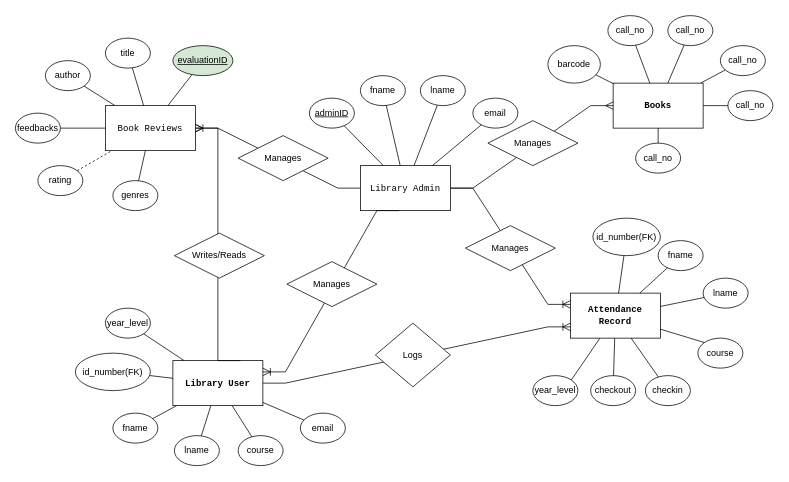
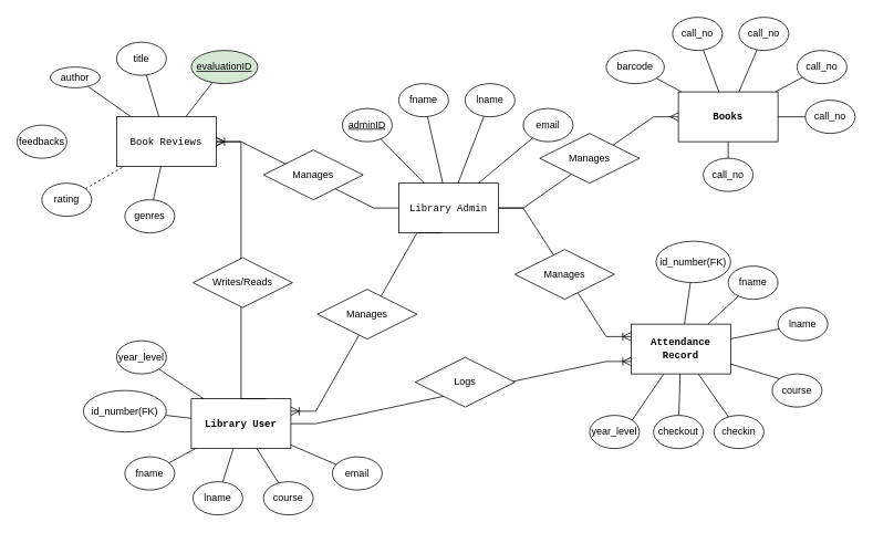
  <mxCell id="0" />
  <mxCell id="1" parent="0" />
- <mxCell id="2" value="barcode" style="ellipse;whiteSpace=wrap;html=1;" parent="1" vertex="1"><mxGeometry x="730" y="60" width="70" height="50" as="geometry" /></mxCell>
+ <mxCell id="2" value="barcode" style="ellipse;whiteSpace=wrap;html=1;" parent="1" vertex="1"><mxGeometry x="730" y="60" width="70" height="40" as="geometry" /></mxCell>
  <mxCell id="3" value="call_no" style="ellipse;whiteSpace=wrap;html=1;" parent="1" vertex="1"><mxGeometry x="810" y="20" width="60" height="40" as="geometry" /></mxCell>
  <mxCell id="4" value="call_no" style="ellipse;whiteSpace=wrap;html=1;" parent="1" vertex="1"><mxGeometry x="890" y="20" width="60" height="40" as="geometry" /></mxCell>
  <mxCell id="5" value="call_no" style="ellipse;whiteSpace=wrap;html=1;" parent="1" vertex="1"><mxGeometry x="960" y="60" width="60" height="40" as="geometry" /></mxCell>
  <mxCell id="6" value="call_no" style="ellipse;whiteSpace=wrap;html=1;" parent="1" vertex="1"><mxGeometry x="970" y="120" width="60" height="40" as="geometry" /></mxCell>
  <mxCell id="7" value="" style="endArrow=none;html=1;rounded=0;" parent="1" source="2" target="15" edge="1"><mxGeometry width="50" height="50" relative="1" as="geometry"><mxPoint x="840" y="180" as="sourcePoint" /><mxPoint x="890" y="130" as="targetPoint" /></mxGeometry></mxCell>
  <mxCell id="8" value="" style="endArrow=none;html=1;rounded=0;" parent="1" source="3" target="15" edge="1"><mxGeometry width="50" height="50" relative="1" as="geometry"><mxPoint x="803" y="103" as="sourcePoint" /><mxPoint x="834" y="120" as="targetPoint" /></mxGeometry></mxCell>
  <mxCell id="9" value="" style="endArrow=none;html=1;rounded=0;" parent="1" source="4" target="15" edge="1"><mxGeometry width="50" height="50" relative="1" as="geometry"><mxPoint x="857" y="69" as="sourcePoint" /><mxPoint x="876" y="120" as="targetPoint" /></mxGeometry></mxCell>
  <mxCell id="10" value="" style="endArrow=none;html=1;rounded=0;" parent="1" source="15" target="5" edge="1"><mxGeometry width="50" height="50" relative="1" as="geometry"><mxPoint x="922" y="69" as="sourcePoint" /><mxPoint x="900" y="120" as="targetPoint" /></mxGeometry></mxCell>
  <mxCell id="11" value="" style="endArrow=none;html=1;rounded=0;" parent="1" source="15" target="6" edge="1"><mxGeometry width="50" height="50" relative="1" as="geometry"><mxPoint x="944" y="120" as="sourcePoint" /><mxPoint x="977" y="102" as="targetPoint" /></mxGeometry></mxCell>
  <mxCell id="12" value="lname" style="ellipse;whiteSpace=wrap;html=1;" parent="1" vertex="1"><mxGeometry x="937" y="370" width="60" height="40" as="geometry" /></mxCell>
  <mxCell id="13" value="course" style="ellipse;whiteSpace=wrap;html=1;" parent="1" vertex="1"><mxGeometry x="930" y="450" width="60" height="40" as="geometry" /></mxCell>
  <mxCell id="14" value="&lt;b&gt;&lt;font face=&quot;Courier New&quot;&gt;Attendance Record&lt;/font&gt;&lt;/b&gt;" style="rounded=0;whiteSpace=wrap;html=1;container=0;" parent="1" vertex="1"><mxGeometry x="760" y="390" width="120" height="60" as="geometry" /></mxCell>
  <mxCell id="15" value="&lt;font face=&quot;Courier New&quot;&gt;&lt;b&gt;Books&lt;/b&gt;&lt;/font&gt;" style="rounded=0;whiteSpace=wrap;html=1;container=0;" parent="1" vertex="1"><mxGeometry x="817" y="110" width="120" height="60" as="geometry" /></mxCell>
  <mxCell id="16" value="" style="edgeStyle=entityRelationEdgeStyle;fontSize=12;html=1;endArrow=ERoneToMany;rounded=0;startSize=8;endSize=8;curved=0;exitX=1;exitY=0.5;exitDx=0;exitDy=0;entryX=0;entryY=0.75;entryDx=0;entryDy=0;" parent="1" source="20" target="14" edge="1"><mxGeometry width="100" height="100" relative="1" as="geometry"><mxPoint x="530" y="375" as="sourcePoint" /><mxPoint x="670" y="470" as="targetPoint" /><Array as="points"><mxPoint x="720" y="415" /><mxPoint x="640" y="385" /><mxPoint x="670" y="475" /><mxPoint x="730" y="345" /><mxPoint x="710" y="415" /></Array></mxGeometry></mxCell>
  <mxCell id="17" value="" style="edgeStyle=entityRelationEdgeStyle;fontSize=12;html=1;endArrow=ERoneToMany;rounded=0;startSize=8;endSize=8;curved=0;exitX=1;exitY=0.5;exitDx=0;exitDy=0;entryX=0;entryY=0.25;entryDx=0;entryDy=0;" parent="1" source="21" target="14" edge="1"><mxGeometry width="100" height="100" relative="1" as="geometry"><mxPoint x="510" y="390" as="sourcePoint" /><mxPoint x="820" y="230" as="targetPoint" /><Array as="points"><mxPoint x="790" y="310" /><mxPoint x="710" y="280" /><mxPoint x="740" y="370" /><mxPoint x="800" y="240" /><mxPoint x="780" y="310" /></Array></mxGeometry></mxCell>
  <mxCell id="18" value="" style="edgeStyle=entityRelationEdgeStyle;fontSize=12;html=1;endArrow=ERmany;rounded=0;strokeColor=default;align=center;verticalAlign=middle;fontFamily=Helvetica;fontColor=default;labelBackgroundColor=default;startSize=8;endSize=8;curved=0;entryX=0;entryY=0.5;entryDx=0;entryDy=0;" parent="1" source="21" target="15" edge="1"><mxGeometry width="100" height="100" relative="1" as="geometry"><mxPoint x="510" y="390" as="sourcePoint" /><mxPoint x="610" y="290" as="targetPoint" /></mxGeometry></mxCell>
  <mxCell id="19" value="&lt;font face=&quot;Courier New&quot;&gt;Book Reviews&lt;/font&gt;" style="rounded=0;whiteSpace=wrap;html=1;container=0;" parent="1" vertex="1"><mxGeometry x="140" y="140" width="120" height="60" as="geometry" /></mxCell>
  <mxCell id="20" value="&lt;b&gt;&lt;font face=&quot;Courier New&quot;&gt;Library User&lt;/font&gt;&lt;/b&gt;" style="rounded=0;whiteSpace=wrap;html=1;container=0;" parent="1" vertex="1"><mxGeometry x="230" y="480" width="120" height="60" as="geometry" /></mxCell>
  <mxCell id="21" value="&lt;font face=&quot;Courier New&quot;&gt;Library Admin&lt;/font&gt;" style="rounded=0;whiteSpace=wrap;html=1;container=0;" parent="1" vertex="1"><mxGeometry x="480" y="220" width="120" height="60" as="geometry" /></mxCell>
  <mxCell id="22" value="" style="edgeStyle=entityRelationEdgeStyle;fontSize=12;html=1;endArrow=ERoneToMany;rounded=1;startSize=8;endSize=8;curved=0;entryX=0.558;entryY=-0.05;entryDx=0;entryDy=0;exitX=0.5;exitY=1;exitDx=0;exitDy=0;entryPerimeter=0;strokeColor=none;" parent="1" source="21" target="20" edge="1"><mxGeometry width="100" height="100" relative="1" as="geometry"><mxPoint x="530" y="310" as="sourcePoint" /><mxPoint x="740" y="405" as="targetPoint" /><Array as="points"><mxPoint x="720" y="425" /><mxPoint x="640" y="395" /><mxPoint x="670" y="485" /><mxPoint x="730" y="355" /><mxPoint x="710" y="425" /></Array></mxGeometry></mxCell>
  <mxCell id="23" value="" style="edgeStyle=entityRelationEdgeStyle;fontSize=12;html=1;endArrow=ERoneToMany;rounded=0;startSize=8;endSize=8;curved=0;entryX=1;entryY=0.25;entryDx=0;entryDy=0;exitX=0.433;exitY=1;exitDx=0;exitDy=0;exitPerimeter=0;" parent="1" source="21" target="20" edge="1"><mxGeometry width="100" height="100" relative="1" as="geometry"><mxPoint x="520" y="300" as="sourcePoint" /><mxPoint x="660" y="325" as="targetPoint" /><Array as="points"><mxPoint x="640" y="345" /><mxPoint x="560" y="315" /><mxPoint x="590" y="405" /><mxPoint x="650" y="275" /><mxPoint x="630" y="345" /></Array></mxGeometry></mxCell>
  <mxCell id="24" value="" style="edgeStyle=entityRelationEdgeStyle;fontSize=12;html=1;endArrow=ERmany;rounded=0;strokeColor=default;align=center;verticalAlign=middle;fontFamily=Helvetica;fontColor=default;labelBackgroundColor=default;startSize=8;endSize=8;curved=0;exitX=0.75;exitY=0;exitDx=0;exitDy=0;" parent="1" source="20" target="19" edge="1"><mxGeometry width="100" height="100" relative="1" as="geometry"><mxPoint x="420" y="430" as="sourcePoint" /><mxPoint x="440" y="220" as="targetPoint" /><Array as="points"><mxPoint x="410" y="430" /></Array></mxGeometry></mxCell>
  <mxCell id="25" value="" style="edgeStyle=entityRelationEdgeStyle;fontSize=12;html=1;endArrow=ERoneToMany;rounded=0;strokeColor=default;align=center;verticalAlign=middle;fontFamily=Helvetica;fontColor=default;labelBackgroundColor=default;startSize=8;endSize=8;curved=0;exitX=0;exitY=0.5;exitDx=0;exitDy=0;" parent="1" source="21" target="19" edge="1"><mxGeometry width="100" height="100" relative="1" as="geometry"><mxPoint x="500" y="390" as="sourcePoint" /><mxPoint x="600" y="290" as="targetPoint" /></mxGeometry></mxCell>
  <mxCell id="26" value="Writes/Reads" style="shape=rhombus;perimeter=rhombusPerimeter;whiteSpace=wrap;html=1;align=center;fontFamily=Helvetica;fontSize=12;fontColor=default;labelBackgroundColor=default;container=0;" parent="1" vertex="1"><mxGeometry x="232" y="310" width="120" height="60" as="geometry" /></mxCell>
  <mxCell id="27" value="Manages" style="shape=rhombus;perimeter=rhombusPerimeter;whiteSpace=wrap;html=1;align=center;fontFamily=Helvetica;fontSize=12;fontColor=default;labelBackgroundColor=default;container=0;" parent="1" vertex="1"><mxGeometry x="317" y="180" width="120" height="60" as="geometry" /></mxCell>
- <mxCell id="28" value="Logs" style="shape=rhombus;perimeter=rhombusPerimeter;whiteSpace=wrap;html=1;align=center;fontFamily=Helvetica;fontSize=12;fontColor=default;labelBackgroundColor=default;container=0;" parent="1" vertex="1"><mxGeometry x="500" y="430" width="100" height="85" as="geometry" /></mxCell>
+ <mxCell id="28" value="Logs" style="shape=rhombus;perimeter=rhombusPerimeter;whiteSpace=wrap;html=1;align=center;fontFamily=Helvetica;fontSize=12;fontColor=default;labelBackgroundColor=default;container=0;" parent="1" vertex="1"><mxGeometry x="500" y="430" width="120" height="60" as="geometry" /></mxCell>
  <mxCell id="29" value="Manages" style="shape=rhombus;perimeter=rhombusPerimeter;whiteSpace=wrap;html=1;align=center;fontFamily=Helvetica;fontSize=12;fontColor=default;labelBackgroundColor=default;container=0;" parent="1" vertex="1"><mxGeometry x="620" y="300" width="120" height="60" as="geometry" /></mxCell>
  <mxCell id="30" value="Manages" style="shape=rhombus;perimeter=rhombusPerimeter;whiteSpace=wrap;html=1;align=center;fontFamily=Helvetica;fontSize=12;fontColor=default;labelBackgroundColor=default;container=0;" parent="1" vertex="1"><mxGeometry x="382" y="348" width="120" height="60" as="geometry" /></mxCell>
  <mxCell id="31" value="Manages" style="shape=rhombus;perimeter=rhombusPerimeter;whiteSpace=wrap;html=1;align=center;fontFamily=Helvetica;fontSize=12;fontColor=default;labelBackgroundColor=default;container=0;" parent="1" vertex="1"><mxGeometry x="650" y="160" width="120" height="60" as="geometry" /></mxCell>
  <mxCell id="32" value="call_no" style="ellipse;whiteSpace=wrap;html=1;" parent="1" vertex="1"><mxGeometry x="847" y="190" width="60" height="40" as="geometry" /></mxCell>
  <mxCell id="33" value="" style="endArrow=none;html=1;rounded=0;" parent="1" source="15" target="32" edge="1"><mxGeometry width="50" height="50" relative="1" as="geometry"><mxPoint x="947" y="150" as="sourcePoint" /><mxPoint x="980" y="150" as="targetPoint" /></mxGeometry></mxCell>
  <mxCell id="34" value="id_number(FK)" style="ellipse;whiteSpace=wrap;html=1;" parent="1" vertex="1"><mxGeometry x="790" y="290" width="90" height="50" as="geometry" /></mxCell>
  <mxCell id="35" value="fname" style="ellipse;whiteSpace=wrap;html=1;" parent="1" vertex="1"><mxGeometry x="877" y="320" width="60" height="40" as="geometry" /></mxCell>
  <mxCell id="36" value="checkout" style="ellipse;whiteSpace=wrap;html=1;" parent="1" vertex="1"><mxGeometry x="787" y="500" width="60" height="40" as="geometry" /></mxCell>
  <mxCell id="37" value="checkin" style="ellipse;whiteSpace=wrap;html=1;" parent="1" vertex="1"><mxGeometry x="860" y="500" width="60" height="40" as="geometry" /></mxCell>
  <mxCell id="38" value="year_level" style="ellipse;whiteSpace=wrap;html=1;" parent="1" vertex="1"><mxGeometry x="710" y="500" width="60" height="40" as="geometry" /></mxCell>
  <mxCell id="39" value="" style="endArrow=none;html=1;rounded=0;" parent="1" source="14" target="34" edge="1"><mxGeometry width="50" height="50" relative="1" as="geometry"><mxPoint x="810" y="410" as="sourcePoint" /><mxPoint x="860" y="360" as="targetPoint" /></mxGeometry></mxCell>
  <mxCell id="40" value="" style="endArrow=none;html=1;rounded=0;" parent="1" source="14" target="35" edge="1"><mxGeometry width="50" height="50" relative="1" as="geometry"><mxPoint x="830" y="400" as="sourcePoint" /><mxPoint x="830" y="350" as="targetPoint" /></mxGeometry></mxCell>
  <mxCell id="41" value="" style="endArrow=none;html=1;rounded=0;" parent="1" source="14" target="12" edge="1"><mxGeometry width="50" height="50" relative="1" as="geometry"><mxPoint x="860" y="410" as="sourcePoint" /><mxPoint x="899" y="366" as="targetPoint" /></mxGeometry></mxCell>
  <mxCell id="42" value="" style="endArrow=none;html=1;rounded=0;entryX=0;entryY=0;entryDx=0;entryDy=0;" parent="1" source="14" target="13" edge="1"><mxGeometry width="50" height="50" relative="1" as="geometry"><mxPoint x="890" y="418" as="sourcePoint" /><mxPoint x="948" y="406" as="targetPoint" /></mxGeometry></mxCell>
  <mxCell id="43" value="" style="endArrow=none;html=1;rounded=0;" parent="1" source="14" target="37" edge="1"><mxGeometry width="50" height="50" relative="1" as="geometry"><mxPoint x="890" y="448" as="sourcePoint" /><mxPoint x="949" y="466" as="targetPoint" /></mxGeometry></mxCell>
  <mxCell id="44" value="" style="endArrow=none;html=1;rounded=0;" parent="1" source="14" target="36" edge="1"><mxGeometry width="50" height="50" relative="1" as="geometry"><mxPoint x="851" y="460" as="sourcePoint" /><mxPoint x="887" y="512" as="targetPoint" /></mxGeometry></mxCell>
  <mxCell id="45" value="" style="endArrow=none;html=1;rounded=0;entryX=1;entryY=0;entryDx=0;entryDy=0;" parent="1" source="14" target="38" edge="1"><mxGeometry width="50" height="50" relative="1" as="geometry"><mxPoint x="829" y="460" as="sourcePoint" /><mxPoint x="828" y="510" as="targetPoint" /></mxGeometry></mxCell>
  <mxCell id="46" value="lname" style="ellipse;whiteSpace=wrap;html=1;" parent="1" vertex="1"><mxGeometry x="232" y="580" width="60" height="40" as="geometry" /></mxCell>
  <mxCell id="47" value="fname" style="ellipse;whiteSpace=wrap;html=1;" parent="1" vertex="1"><mxGeometry x="150" y="550" width="60" height="40" as="geometry" /></mxCell>
  <mxCell id="48" value="course" style="ellipse;whiteSpace=wrap;html=1;" parent="1" vertex="1"><mxGeometry x="317" y="580" width="60" height="40" as="geometry" /></mxCell>
  <mxCell id="49" value="id_number(FK)" style="ellipse;whiteSpace=wrap;html=1;" parent="1" vertex="1"><mxGeometry x="100" y="470" width="100" height="50" as="geometry" /></mxCell>
  <mxCell id="50" value="email" style="ellipse;whiteSpace=wrap;html=1;" parent="1" vertex="1"><mxGeometry x="400" y="550" width="60" height="40" as="geometry" /></mxCell>
  <mxCell id="51" value="year_level" style="ellipse;whiteSpace=wrap;html=1;" parent="1" vertex="1"><mxGeometry x="140" y="410" width="60" height="40" as="geometry" /></mxCell>
  <mxCell id="52" value="" style="endArrow=none;html=1;rounded=0;" parent="1" source="51" target="20" edge="1"><mxGeometry width="50" height="50" relative="1" as="geometry"><mxPoint x="310" y="410" as="sourcePoint" /><mxPoint x="360" y="360" as="targetPoint" /></mxGeometry></mxCell>
  <mxCell id="53" value="" style="endArrow=none;html=1;rounded=0;" parent="1" source="49" target="20" edge="1"><mxGeometry width="50" height="50" relative="1" as="geometry"><mxPoint x="201" y="454" as="sourcePoint" /><mxPoint x="255" y="490" as="targetPoint" /></mxGeometry></mxCell>
  <mxCell id="54" value="" style="endArrow=none;html=1;rounded=0;" parent="1" source="47" target="20" edge="1"><mxGeometry width="50" height="50" relative="1" as="geometry"><mxPoint x="210" y="512" as="sourcePoint" /><mxPoint x="240" y="515" as="targetPoint" /></mxGeometry></mxCell>
  <mxCell id="55" value="" style="endArrow=none;html=1;rounded=0;" parent="1" source="46" target="20" edge="1"><mxGeometry width="50" height="50" relative="1" as="geometry"><mxPoint x="213" y="567" as="sourcePoint" /><mxPoint x="245" y="550" as="targetPoint" /></mxGeometry></mxCell>
  <mxCell id="56" value="" style="endArrow=none;html=1;rounded=0;" parent="1" source="48" target="20" edge="1"><mxGeometry width="50" height="50" relative="1" as="geometry"><mxPoint x="278" y="590" as="sourcePoint" /><mxPoint x="291" y="550" as="targetPoint" /></mxGeometry></mxCell>
  <mxCell id="57" value="" style="endArrow=none;html=1;rounded=0;" parent="1" source="50" target="20" edge="1"><mxGeometry width="50" height="50" relative="1" as="geometry"><mxPoint x="345" y="592" as="sourcePoint" /><mxPoint x="319" y="550" as="targetPoint" /></mxGeometry></mxCell>
  <mxCell id="58" value="title" style="ellipse;whiteSpace=wrap;html=1;" parent="1" vertex="1"><mxGeometry x="140" y="50" width="60" height="40" as="geometry" /></mxCell>
- <mxCell id="59" value="author" style="ellipse;whiteSpace=wrap;html=1;" parent="1" vertex="1"><mxGeometry x="60" y="80" width="60" height="40" as="geometry" /></mxCell>
+ <mxCell id="59" value="author" style="ellipse;whiteSpace=wrap;html=1;" parent="1" vertex="1"><mxGeometry x="60" y="80" width="60" height="25" as="geometry" /></mxCell>
  <mxCell id="60" value="feedbacks" style="ellipse;whiteSpace=wrap;html=1;" parent="1" vertex="1"><mxGeometry x="20" y="150" width="60" height="40" as="geometry" /></mxCell>
  <mxCell id="61" value="rating" style="ellipse;whiteSpace=wrap;html=1;" parent="1" vertex="1"><mxGeometry x="50" y="220" width="60" height="40" as="geometry" /></mxCell>
  <mxCell id="62" value="genres" style="ellipse;whiteSpace=wrap;html=1;" parent="1" vertex="1"><mxGeometry x="150" y="240" width="60" height="40" as="geometry" /></mxCell>
  <mxCell id="63" value="&lt;u&gt;evaluationID&lt;/u&gt;" style="ellipse;whiteSpace=wrap;html=1;fillColor=#d5e8d4;" parent="1" vertex="1"><mxGeometry x="230" y="60" width="80" height="40" as="geometry" /></mxCell>
  <mxCell id="64" value="" style="endArrow=none;html=1;rounded=0;" parent="1" source="62" target="19" edge="1"><mxGeometry width="50" height="50" relative="1" as="geometry"><mxPoint x="190" y="240" as="sourcePoint" /><mxPoint x="240" y="190" as="targetPoint" /></mxGeometry></mxCell>
  <mxCell id="65" value="" style="endArrow=none;html=1;rounded=0;dashed=1;" parent="1" source="61" target="19" edge="1"><mxGeometry width="50" height="50" relative="1" as="geometry"><mxPoint x="194" y="250" as="sourcePoint" /><mxPoint x="203" y="210" as="targetPoint" /></mxGeometry></mxCell>
- <mxCell id="66" value="" style="endArrow=none;html=1;rounded=0;" parent="1" source="60" target="19" edge="1"><mxGeometry width="50" height="50" relative="1" as="geometry"><mxPoint x="112" y="237" as="sourcePoint" /><mxPoint x="159" y="210" as="targetPoint" /></mxGeometry></mxCell>
  <mxCell id="67" value="" style="endArrow=none;html=1;rounded=0;" parent="1" source="59" target="19" edge="1"><mxGeometry width="50" height="50" relative="1" as="geometry"><mxPoint x="90" y="180" as="sourcePoint" /><mxPoint x="150" y="180" as="targetPoint" /></mxGeometry></mxCell>
  <mxCell id="68" value="" style="endArrow=none;html=1;rounded=0;" parent="1" source="58" target="19" edge="1"><mxGeometry width="50" height="50" relative="1" as="geometry"><mxPoint x="122" y="124" as="sourcePoint" /><mxPoint x="163" y="150" as="targetPoint" /></mxGeometry></mxCell>
  <mxCell id="69" value="" style="endArrow=none;html=1;rounded=0;" parent="1" source="19" target="63" edge="1"><mxGeometry width="50" height="50" relative="1" as="geometry"><mxPoint x="186" y="100" as="sourcePoint" /><mxPoint x="201" y="150" as="targetPoint" /></mxGeometry></mxCell>
  <mxCell id="70" value="&lt;u&gt;adminID&lt;/u&gt;" style="ellipse;whiteSpace=wrap;html=1;" parent="1" vertex="1"><mxGeometry x="412" y="130" width="60" height="40" as="geometry" /></mxCell>
  <mxCell id="71" value="fname" style="ellipse;whiteSpace=wrap;html=1;" parent="1" vertex="1"><mxGeometry x="480" y="100" width="60" height="40" as="geometry" /></mxCell>
  <mxCell id="72" value="lname" style="ellipse;whiteSpace=wrap;html=1;" parent="1" vertex="1"><mxGeometry x="560" y="100" width="60" height="40" as="geometry" /></mxCell>
  <mxCell id="73" value="email" style="ellipse;whiteSpace=wrap;html=1;" parent="1" vertex="1"><mxGeometry x="630" y="130" width="60" height="40" as="geometry" /></mxCell>
  <mxCell id="74" value="" style="endArrow=none;html=1;rounded=0;" parent="1" source="70" target="21" edge="1"><mxGeometry width="50" height="50" relative="1" as="geometry"><mxPoint x="590" y="280" as="sourcePoint" /><mxPoint x="640" y="230" as="targetPoint" /></mxGeometry></mxCell>
  <mxCell id="75" value="" style="endArrow=none;html=1;rounded=0;" parent="1" source="71" target="21" edge="1"><mxGeometry width="50" height="50" relative="1" as="geometry"><mxPoint x="468" y="177" as="sourcePoint" /><mxPoint x="521" y="230" as="targetPoint" /></mxGeometry></mxCell>
  <mxCell id="76" value="" style="endArrow=none;html=1;rounded=0;" parent="1" source="72" target="21" edge="1"><mxGeometry width="50" height="50" relative="1" as="geometry"><mxPoint x="525" y="150" as="sourcePoint" /><mxPoint x="543" y="230" as="targetPoint" /></mxGeometry></mxCell>
  <mxCell id="77" value="" style="endArrow=none;html=1;rounded=0;" parent="1" source="73" target="21" edge="1"><mxGeometry width="50" height="50" relative="1" as="geometry"><mxPoint x="593" y="149" as="sourcePoint" /><mxPoint x="562" y="230" as="targetPoint" /></mxGeometry></mxCell>
